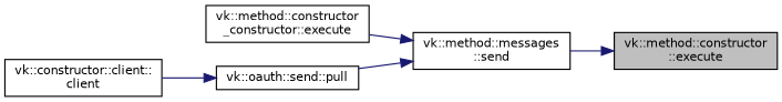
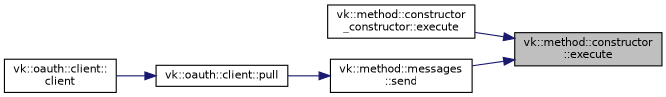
  digraph {
    rankdir=RL
    node [color=black fillcolor=white fontname=Helvetica fontsize=10 shape=record style=filled]
    edge [color=midnightblue dir=back fontname=Helvetica fontsize=10 labelfontname=Helvetica labelfontsize=10 style=solid]
    n1 [fillcolor=grey75 fontcolor=black height=0.2 label="vk::method::constructor\l::execute" width=0.4]
    n2 [height=0.2 label="vk::method::constructor\l_constructor::execute" width=0.4]
    n3 [height=0.2 label="vk::method::messages\l::send" width=0.4]
-   n4 [height=0.2 label="vk::oauth::send::pull" width=0.4]
-   n5 [height=0.2 label="vk::constructor::client::\lclient" width=0.4]
-   n3 -> n2
+   n4 [height=0.2 label="vk::oauth::client::pull" width=0.4]
+   n5 [height=0.2 label="vk::oauth::client::\lclient" width=0.4]
+   n1 -> n2
    n1 -> n3
    n3 -> n4
    n4 -> n5
  }
